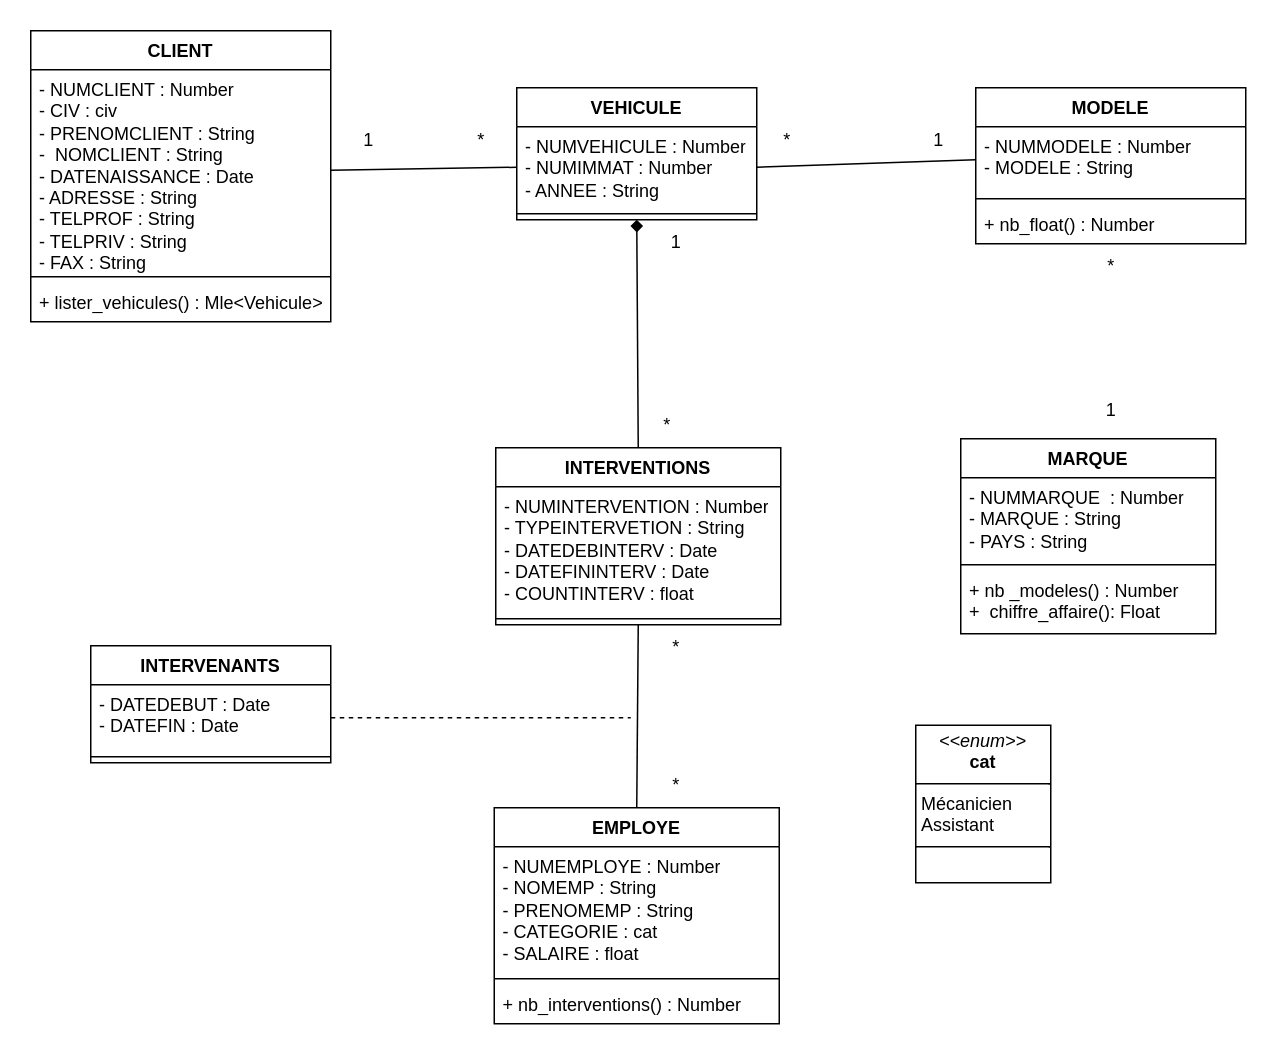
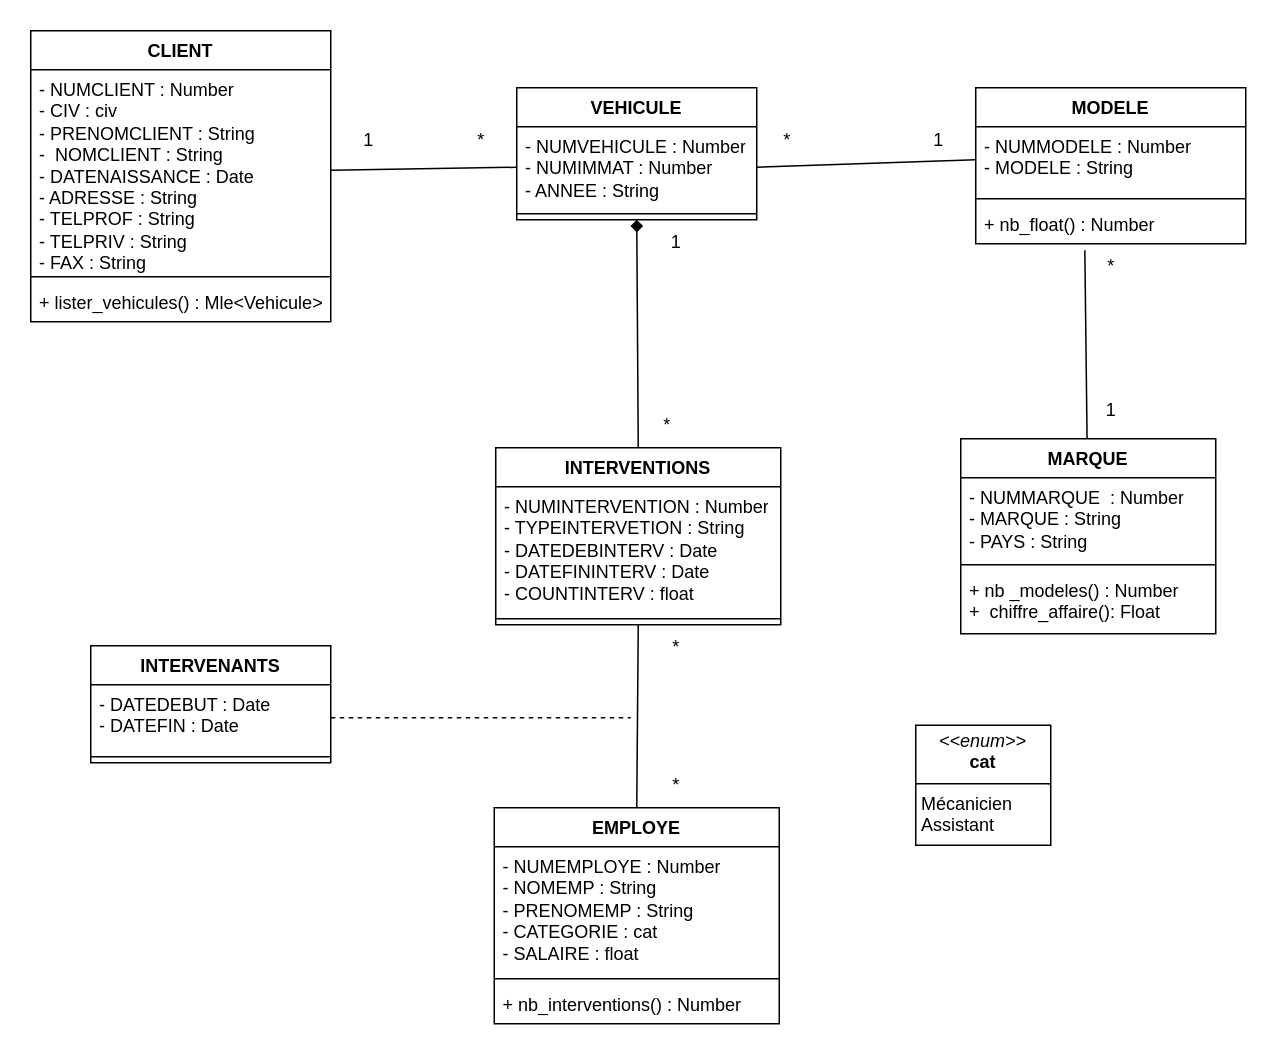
  <mxCell id="0" />
  <mxCell id="1" parent="0" />
  <mxCell id="2" value="CLIENT" style="swimlane;fontStyle=1;align=center;verticalAlign=top;childLayout=stackLayout;horizontal=1;startSize=26;horizontalStack=0;resizeParent=1;resizeParentMax=0;resizeLast=0;collapsible=1;marginBottom=0;whiteSpace=wrap;html=1;" parent="1" vertex="1"><mxGeometry x="20" y="20" width="200" height="194" as="geometry" /></mxCell>
  <mxCell id="3" value="- NUMCLIENT : Number&lt;div&gt;- CIV : civ&lt;/div&gt;&lt;div&gt;- PRENOMCLIENT : String&lt;/div&gt;&lt;div&gt;-&amp;nbsp; NOMCLIENT : String&lt;/div&gt;&lt;div&gt;- DATENAISSANCE : Date&lt;/div&gt;&lt;div&gt;- ADRESSE : String&lt;/div&gt;&lt;div&gt;- TELPROF : String&lt;/div&gt;&lt;div&gt;- TELPRIV : String&lt;/div&gt;&lt;div&gt;- FAX : String&lt;/div&gt;" style="text;strokeColor=none;fillColor=none;align=left;verticalAlign=top;spacingLeft=4;spacingRight=4;overflow=hidden;rotatable=0;points=[[0,0.5],[1,0.5]];portConstraint=eastwest;whiteSpace=wrap;html=1;" parent="2" vertex="1"><mxGeometry y="26" width="200" height="134" as="geometry" /></mxCell>
  <mxCell id="4" value="" style="line;strokeWidth=1;fillColor=none;align=left;verticalAlign=middle;spacingTop=-1;spacingLeft=3;spacingRight=3;rotatable=0;labelPosition=right;points=[];portConstraint=eastwest;strokeColor=inherit;" parent="2" vertex="1"><mxGeometry y="160" width="200" height="8" as="geometry" /></mxCell>
  <mxCell id="5" value="+ lister_vehicules() : Mle&amp;lt;Vehicule&amp;gt;" style="text;strokeColor=none;fillColor=none;align=left;verticalAlign=top;spacingLeft=4;spacingRight=4;overflow=hidden;rotatable=0;points=[[0,0.5],[1,0.5]];portConstraint=eastwest;whiteSpace=wrap;html=1;" parent="2" vertex="1"><mxGeometry y="168" width="200" height="26" as="geometry" /></mxCell>
  <mxCell id="6" value="EMPLOYE" style="swimlane;fontStyle=1;align=center;verticalAlign=top;childLayout=stackLayout;horizontal=1;startSize=26;horizontalStack=0;resizeParent=1;resizeParentMax=0;resizeLast=0;collapsible=1;marginBottom=0;whiteSpace=wrap;html=1;" parent="1" vertex="1"><mxGeometry x="329" y="538" width="190" height="144" as="geometry" /></mxCell>
  <mxCell id="7" value="- NUMEMPLOYE : Number&lt;div&gt;- NOMEMP : String&lt;/div&gt;&lt;div&gt;- PRENOMEMP : String&lt;/div&gt;&lt;div&gt;- CATEGORIE : cat&lt;/div&gt;&lt;div&gt;- SALAIRE : float&lt;/div&gt;" style="text;strokeColor=none;fillColor=none;align=left;verticalAlign=top;spacingLeft=4;spacingRight=4;overflow=hidden;rotatable=0;points=[[0,0.5],[1,0.5]];portConstraint=eastwest;whiteSpace=wrap;html=1;" parent="6" vertex="1"><mxGeometry y="26" width="190" height="84" as="geometry" /></mxCell>
  <mxCell id="8" value="" style="line;strokeWidth=1;fillColor=none;align=left;verticalAlign=middle;spacingTop=-1;spacingLeft=3;spacingRight=3;rotatable=0;labelPosition=right;points=[];portConstraint=eastwest;strokeColor=inherit;" parent="6" vertex="1"><mxGeometry y="110" width="190" height="8" as="geometry" /></mxCell>
  <mxCell id="9" value="+ nb_interventions() : Number" style="text;strokeColor=none;fillColor=none;align=left;verticalAlign=top;spacingLeft=4;spacingRight=4;overflow=hidden;rotatable=0;points=[[0,0.5],[1,0.5]];portConstraint=eastwest;whiteSpace=wrap;html=1;" parent="6" vertex="1"><mxGeometry y="118" width="190" height="26" as="geometry" /></mxCell>
  <mxCell id="10" value="MARQUE" style="swimlane;fontStyle=1;align=center;verticalAlign=top;childLayout=stackLayout;horizontal=1;startSize=26;horizontalStack=0;resizeParent=1;resizeParentMax=0;resizeLast=0;collapsible=1;marginBottom=0;whiteSpace=wrap;html=1;" parent="1" vertex="1"><mxGeometry x="640" y="292" width="170" height="130" as="geometry" /></mxCell>
  <mxCell id="11" value="- NUMMARQUE&amp;nbsp; : Number&lt;div&gt;- MARQUE : String&lt;/div&gt;&lt;div&gt;- PAYS : String&amp;nbsp;&lt;/div&gt;" style="text;strokeColor=none;fillColor=none;align=left;verticalAlign=top;spacingLeft=4;spacingRight=4;overflow=hidden;rotatable=0;points=[[0,0.5],[1,0.5]];portConstraint=eastwest;whiteSpace=wrap;html=1;" parent="10" vertex="1"><mxGeometry y="26" width="170" height="54" as="geometry" /></mxCell>
  <mxCell id="12" value="" style="line;strokeWidth=1;fillColor=none;align=left;verticalAlign=middle;spacingTop=-1;spacingLeft=3;spacingRight=3;rotatable=0;labelPosition=right;points=[];portConstraint=eastwest;strokeColor=inherit;" parent="10" vertex="1"><mxGeometry y="80" width="170" height="8" as="geometry" /></mxCell>
  <mxCell id="13" value="+ nb _modeles() : Number&lt;div&gt;+&amp;nbsp; chiffre_affaire(): Float&lt;/div&gt;" style="text;strokeColor=none;fillColor=none;align=left;verticalAlign=top;spacingLeft=4;spacingRight=4;overflow=hidden;rotatable=0;points=[[0,0.5],[1,0.5]];portConstraint=eastwest;whiteSpace=wrap;html=1;" parent="10" vertex="1"><mxGeometry y="88" width="170" height="42" as="geometry" /></mxCell>
  <mxCell id="14" value="MODELE" style="swimlane;fontStyle=1;align=center;verticalAlign=top;childLayout=stackLayout;horizontal=1;startSize=26;horizontalStack=0;resizeParent=1;resizeParentMax=0;resizeLast=0;collapsible=1;marginBottom=0;whiteSpace=wrap;html=1;" parent="1" vertex="1"><mxGeometry x="650" y="58" width="180" height="104" as="geometry" /></mxCell>
  <mxCell id="15" value="- NUMMODELE : Number&lt;div&gt;&lt;span style=&quot;background-color: initial;&quot;&gt;- MODELE : String&lt;/span&gt;&lt;br&gt;&lt;/div&gt;" style="text;strokeColor=none;fillColor=none;align=left;verticalAlign=top;spacingLeft=4;spacingRight=4;overflow=hidden;rotatable=0;points=[[0,0.5],[1,0.5]];portConstraint=eastwest;whiteSpace=wrap;html=1;" parent="14" vertex="1"><mxGeometry y="26" width="180" height="44" as="geometry" /></mxCell>
  <mxCell id="16" value="" style="line;strokeWidth=1;fillColor=none;align=left;verticalAlign=middle;spacingTop=-1;spacingLeft=3;spacingRight=3;rotatable=0;labelPosition=right;points=[];portConstraint=eastwest;strokeColor=inherit;" parent="14" vertex="1"><mxGeometry y="70" width="180" height="8" as="geometry" /></mxCell>
  <mxCell id="17" value="+ nb_float() : Number" style="text;strokeColor=none;fillColor=none;align=left;verticalAlign=top;spacingLeft=4;spacingRight=4;overflow=hidden;rotatable=0;points=[[0,0.5],[1,0.5]];portConstraint=eastwest;whiteSpace=wrap;html=1;" parent="14" vertex="1"><mxGeometry y="78" width="180" height="26" as="geometry" /></mxCell>
  <mxCell id="18" value="INTERVENTIONS" style="swimlane;fontStyle=1;align=center;verticalAlign=top;childLayout=stackLayout;horizontal=1;startSize=26;horizontalStack=0;resizeParent=1;resizeParentMax=0;resizeLast=0;collapsible=1;marginBottom=0;whiteSpace=wrap;html=1;" parent="1" vertex="1"><mxGeometry x="330" y="298" width="190" height="118" as="geometry" /></mxCell>
  <mxCell id="19" value="- NUMINTERVENTION : Number&lt;div&gt;- TYPEINTERVETION : String&lt;/div&gt;&lt;div&gt;- DATEDEBINTERV : Date&lt;/div&gt;&lt;div&gt;- DATEFININTERV : Date&lt;/div&gt;&lt;div&gt;- COUNTINTERV : float&lt;/div&gt;" style="text;strokeColor=none;fillColor=none;align=left;verticalAlign=top;spacingLeft=4;spacingRight=4;overflow=hidden;rotatable=0;points=[[0,0.5],[1,0.5]];portConstraint=eastwest;whiteSpace=wrap;html=1;" parent="18" vertex="1"><mxGeometry y="26" width="190" height="84" as="geometry" /></mxCell>
  <mxCell id="20" value="" style="line;strokeWidth=1;fillColor=none;align=left;verticalAlign=middle;spacingTop=-1;spacingLeft=3;spacingRight=3;rotatable=0;labelPosition=right;points=[];portConstraint=eastwest;strokeColor=inherit;" parent="18" vertex="1"><mxGeometry y="110" width="190" height="8" as="geometry" /></mxCell>
  <mxCell id="21" value="INTERVENANTS" style="swimlane;fontStyle=1;align=center;verticalAlign=top;childLayout=stackLayout;horizontal=1;startSize=26;horizontalStack=0;resizeParent=1;resizeParentMax=0;resizeLast=0;collapsible=1;marginBottom=0;whiteSpace=wrap;html=1;" parent="1" vertex="1"><mxGeometry x="60" y="430" width="160" height="78" as="geometry" /></mxCell>
  <mxCell id="22" value="- DATEDEBUT : Date&lt;div&gt;- DATEFIN : Date&lt;/div&gt;" style="text;strokeColor=none;fillColor=none;align=left;verticalAlign=top;spacingLeft=4;spacingRight=4;overflow=hidden;rotatable=0;points=[[0,0.5],[1,0.5]];portConstraint=eastwest;whiteSpace=wrap;html=1;" parent="21" vertex="1"><mxGeometry y="26" width="160" height="44" as="geometry" /></mxCell>
  <mxCell id="23" value="" style="line;strokeWidth=1;fillColor=none;align=left;verticalAlign=middle;spacingTop=-1;spacingLeft=3;spacingRight=3;rotatable=0;labelPosition=right;points=[];portConstraint=eastwest;strokeColor=inherit;" parent="21" vertex="1"><mxGeometry y="70" width="160" height="8" as="geometry" /></mxCell>
  <mxCell id="24" value="1" style="text;html=1;align=center;verticalAlign=middle;resizable=0;points=[];autosize=1;strokeColor=none;fillColor=none;" parent="1" vertex="1"><mxGeometry x="230" y="78" width="30" height="30" as="geometry" /></mxCell>
  <mxCell id="25" value="*" style="text;html=1;align=center;verticalAlign=middle;resizable=0;points=[];autosize=1;strokeColor=none;fillColor=none;" parent="1" vertex="1"><mxGeometry x="305" y="78" width="30" height="30" as="geometry" /></mxCell>
  <mxCell id="26" value="1" style="text;html=1;align=center;verticalAlign=middle;resizable=0;points=[];autosize=1;strokeColor=none;fillColor=none;" parent="1" vertex="1"><mxGeometry x="610" y="78" width="30" height="30" as="geometry" /></mxCell>
  <mxCell id="27" value="*" style="text;html=1;align=center;verticalAlign=middle;resizable=0;points=[];autosize=1;strokeColor=none;fillColor=none;" parent="1" vertex="1"><mxGeometry x="509" y="78" width="30" height="30" as="geometry" /></mxCell>
+ <mxCell id="28" value="" style="endArrow=none;html=1;rounded=0;entryX=0.404;entryY=1.169;entryDx=0;entryDy=0;entryPerimeter=0;" parent="1" source="10" target="17" edge="1"><mxGeometry width="50" height="50" relative="1" as="geometry"><mxPoint x="700" y="188" as="sourcePoint" /><mxPoint x="730" y="108" as="targetPoint" /></mxGeometry></mxCell>
  <mxCell id="29" value="1" style="text;html=1;align=center;verticalAlign=middle;resizable=0;points=[];autosize=1;strokeColor=none;fillColor=none;" parent="1" vertex="1"><mxGeometry x="725" y="258" width="30" height="30" as="geometry" /></mxCell>
  <mxCell id="30" value="*" style="text;html=1;align=center;verticalAlign=middle;resizable=0;points=[];autosize=1;strokeColor=none;fillColor=none;" parent="1" vertex="1"><mxGeometry x="725" y="162" width="30" height="30" as="geometry" /></mxCell>
  <mxCell id="31" value="*" style="text;html=1;align=center;verticalAlign=middle;resizable=0;points=[];autosize=1;strokeColor=none;fillColor=none;" parent="1" vertex="1"><mxGeometry x="429" y="268" width="30" height="30" as="geometry" /></mxCell>
  <mxCell id="32" value="1" style="text;html=1;align=center;verticalAlign=middle;resizable=0;points=[];autosize=1;strokeColor=none;fillColor=none;" parent="1" vertex="1"><mxGeometry x="435" y="146" width="30" height="30" as="geometry" /></mxCell>
  <mxCell id="33" value="*" style="text;html=1;align=center;verticalAlign=middle;resizable=0;points=[];autosize=1;strokeColor=none;fillColor=none;" parent="1" vertex="1"><mxGeometry x="435" y="416" width="30" height="30" as="geometry" /></mxCell>
  <mxCell id="34" value="*" style="text;html=1;align=center;verticalAlign=middle;resizable=0;points=[];autosize=1;strokeColor=none;fillColor=none;" parent="1" vertex="1"><mxGeometry x="435" y="508" width="30" height="30" as="geometry" /></mxCell>
- <mxCell id="35" value="&lt;p style=&quot;margin:0px;margin-top:4px;text-align:center;&quot;&gt;&lt;i&gt;&amp;lt;&amp;lt;enum&amp;gt;&amp;gt;&lt;/i&gt;&lt;br&gt;&lt;b&gt;cat&lt;/b&gt;&lt;/p&gt;&lt;hr size=&quot;1&quot; style=&quot;border-style:solid;&quot;&gt;&lt;p style=&quot;margin:0px;margin-left:4px;&quot;&gt;Mécanicien&lt;/p&gt;&lt;p style=&quot;margin:0px;margin-left:4px;&quot;&gt;Assistant&lt;/p&gt;&lt;hr size=&quot;1&quot; style=&quot;border-style:solid;&quot;&gt;&lt;p style=&quot;margin:0px;margin-left:4px;&quot;&gt;&lt;br&gt;&lt;/p&gt;" style="verticalAlign=top;align=left;overflow=fill;html=1;whiteSpace=wrap;" parent="1" vertex="1"><mxGeometry x="610" y="483" width="90" height="105" as="geometry" /></mxCell>
+ <mxCell id="35" value="&lt;p style=&quot;margin:0px;margin-top:4px;text-align:center;&quot;&gt;&lt;i&gt;&amp;lt;&amp;lt;enum&amp;gt;&amp;gt;&lt;/i&gt;&lt;br&gt;&lt;b&gt;cat&lt;/b&gt;&lt;/p&gt;&lt;hr size=&quot;1&quot; style=&quot;border-style:solid;&quot;&gt;&lt;p style=&quot;margin:0px;margin-left:4px;&quot;&gt;Mécanicien&lt;/p&gt;&lt;p style=&quot;margin:0px;margin-left:4px;&quot;&gt;Assistant&lt;/p&gt;&lt;hr size=&quot;1&quot; style=&quot;border-style:solid;&quot;&gt;&lt;p style=&quot;margin:0px;margin-left:4px;&quot;&gt;&lt;br&gt;&lt;/p&gt;" style="verticalAlign=top;align=left;overflow=fill;html=1;whiteSpace=wrap;" parent="1" vertex="1"><mxGeometry x="610" y="483" width="90" height="80" as="geometry" /></mxCell>
  <mxCell id="36" value="VEHICULE" style="swimlane;fontStyle=1;align=center;verticalAlign=top;childLayout=stackLayout;horizontal=1;startSize=26;horizontalStack=0;resizeParent=1;resizeParentMax=0;resizeLast=0;collapsible=1;marginBottom=0;whiteSpace=wrap;html=1;" parent="1" vertex="1"><mxGeometry x="344" y="58" width="160" height="88" as="geometry" /></mxCell>
  <mxCell id="37" value="- NUMVEHICULE : Number&lt;div&gt;- NUMIMMAT : Number&lt;/div&gt;&lt;div&gt;- ANNEE : String&lt;/div&gt;" style="text;strokeColor=none;fillColor=none;align=left;verticalAlign=top;spacingLeft=4;spacingRight=4;overflow=hidden;rotatable=0;points=[[0,0.5],[1,0.5]];portConstraint=eastwest;whiteSpace=wrap;html=1;" parent="36" vertex="1"><mxGeometry y="26" width="160" height="54" as="geometry" /></mxCell>
  <mxCell id="38" value="" style="line;strokeWidth=1;fillColor=none;align=left;verticalAlign=middle;spacingTop=-1;spacingLeft=3;spacingRight=3;rotatable=0;labelPosition=right;points=[];portConstraint=eastwest;strokeColor=inherit;" parent="36" vertex="1"><mxGeometry y="80" width="160" height="8" as="geometry" /></mxCell>
  <mxCell id="39" value="" style="endArrow=none;html=1;rounded=0;entryX=1;entryY=0.5;entryDx=0;entryDy=0;exitX=0;exitY=0.5;exitDx=0;exitDy=0;" parent="1" source="15" target="37" edge="1"><mxGeometry width="50" height="50" relative="1" as="geometry"><mxPoint x="591" y="348" as="sourcePoint" /><mxPoint x="590" y="118" as="targetPoint" /></mxGeometry></mxCell>
  <mxCell id="40" value="" style="endArrow=none;html=1;rounded=0;entryX=1;entryY=0.5;entryDx=0;entryDy=0;exitX=0;exitY=0.5;exitDx=0;exitDy=0;" parent="1" source="37" target="3" edge="1"><mxGeometry width="50" height="50" relative="1" as="geometry"><mxPoint x="151" y="398" as="sourcePoint" /><mxPoint x="150" y="168" as="targetPoint" /></mxGeometry></mxCell>
  <mxCell id="41" value="" style="endArrow=diamond;html=1;rounded=0;entryX=0.5;entryY=1;entryDx=0;entryDy=0;exitX=0.5;exitY=0;exitDx=0;exitDy=0;" parent="1" source="18" target="36" edge="1"><mxGeometry width="50" height="50" relative="1" as="geometry"><mxPoint x="804" y="386" as="sourcePoint" /><mxPoint x="620" y="168" as="targetPoint" /></mxGeometry></mxCell>
  <mxCell id="42" value="" style="endArrow=none;html=1;rounded=0;entryX=0.5;entryY=1;entryDx=0;entryDy=0;exitX=0.5;exitY=0;exitDx=0;exitDy=0;" parent="1" source="6" target="18" edge="1"><mxGeometry width="50" height="50" relative="1" as="geometry"><mxPoint x="251" y="686" as="sourcePoint" /><mxPoint x="250" y="456" as="targetPoint" /></mxGeometry></mxCell>
  <mxCell id="43" value="" style="endArrow=none;html=1;rounded=0;exitX=1;exitY=0.5;exitDx=0;exitDy=0;dashed=1;" parent="1" source="22" edge="1"><mxGeometry width="50" height="50" relative="1" as="geometry"><mxPoint x="151" y="758" as="sourcePoint" /><mxPoint x="420" y="478" as="targetPoint" /></mxGeometry></mxCell>
